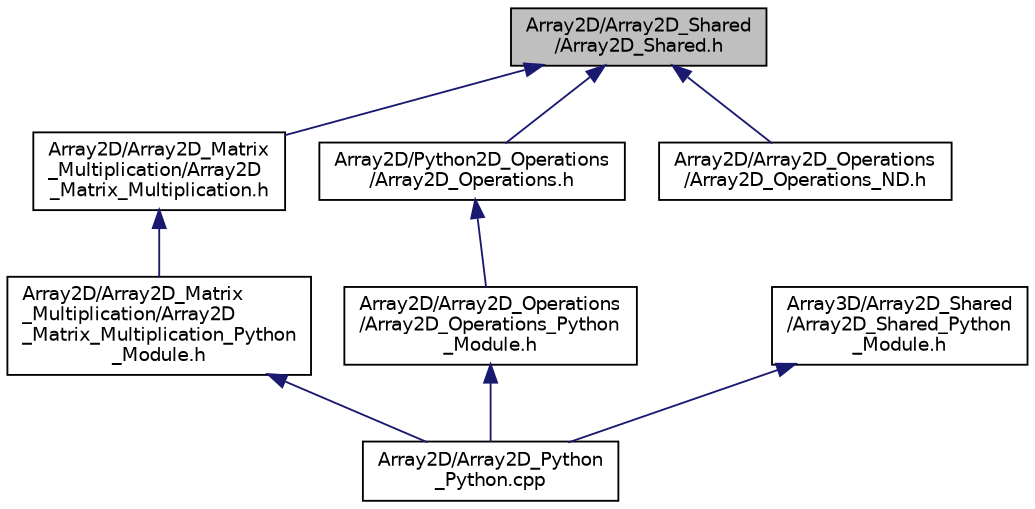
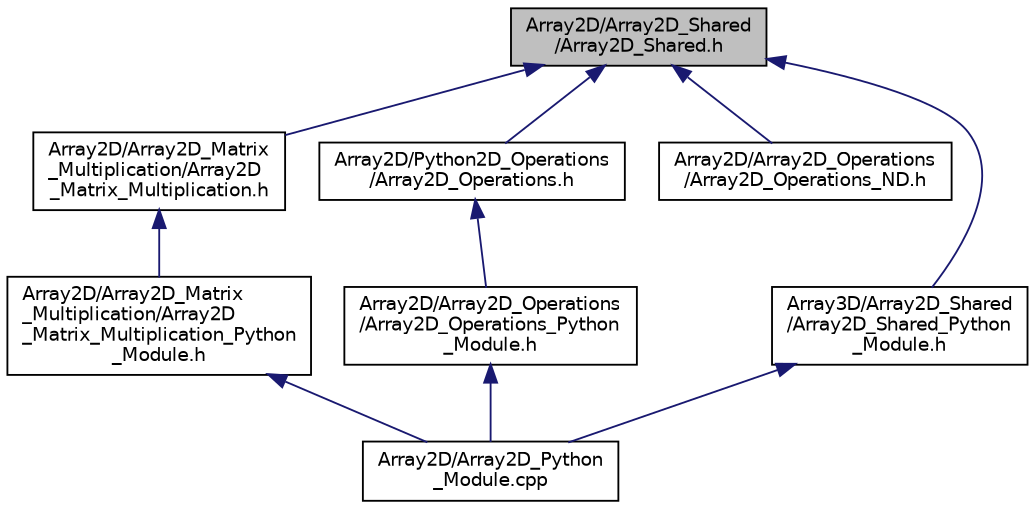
  digraph {
    node [color=black fontname=Helvetica fontsize=10 shape=record]
    edge [color=midnightblue dir=back fontname=Helvetica fontsize=10 labelfontname=Helvetica labelfontsize=10 style=solid]
    n1 [fillcolor=grey75 fontcolor=black height=0.2 label="Array2D/Array2D_Shared\l/Array2D_Shared.h" style=filled width=0.4]
    n2 [height=0.2 label="Array2D/Array2D_Matrix\l_Multiplication/Array2D\l_Matrix_Multiplication.h" width=0.4]
    n3 [height=0.2 label="Array2D/Python2D_Operations\l/Array2D_Operations.h" width=0.4]
    n4 [height=0.2 label="Array2D/Array2D_Operations\l/Array2D_Operations_ND.h" width=0.4]
    n5 [height=0.2 label="Array3D/Array2D_Shared\l/Array2D_Shared_Python\l_Module.h" width=0.4]
    n6 [height=0.2 label="Array2D/Array2D_Matrix\l_Multiplication/Array2D\l_Matrix_Multiplication_Python\l_Module.h" width=0.4]
    n7 [height=0.2 label="Array2D/Array2D_Operations\l/Array2D_Operations_Python\l_Module.h" width=0.4]
-   n8 [height=0.2 label="Array2D/Array2D_Python\l_Python.cpp" width=0.4]
+   n8 [height=0.2 label="Array2D/Array2D_Python\l_Module.cpp" width=0.4]
    n1 -> n2
    n1 -> n3
    n1 -> n4
+   n1 -> n5
    n2 -> n6
    n3 -> n7
    n5 -> n8
    n6 -> n8
    n7 -> n8
  }
